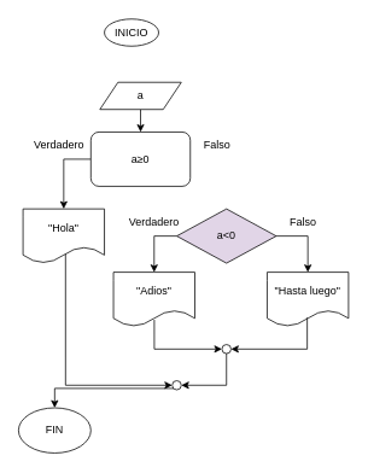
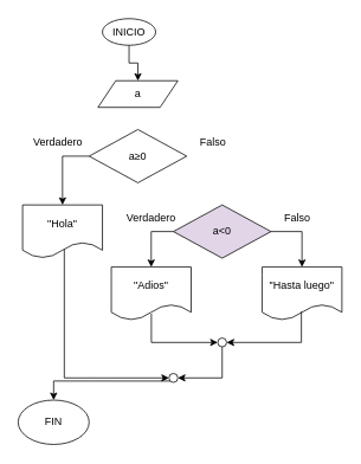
  <mxCell id="0" />
  <mxCell id="1" parent="0" />
+ <mxCell id="2" style="edgeStyle=orthogonalEdgeStyle;rounded=0;orthogonalLoop=1;jettySize=auto;html=1;exitX=0.5;exitY=1;exitDx=0;exitDy=0;entryX=0.5;entryY=0;entryDx=0;entryDy=0;" parent="1" source="3" target="8" edge="1"><mxGeometry relative="1" as="geometry" /></mxCell>
  <mxCell id="3" value="INICIO" style="ellipse;whiteSpace=wrap;html=1;" parent="1" vertex="1"><mxGeometry x="115" y="20" width="60" height="30" as="geometry" /></mxCell>
  <mxCell id="4" value="FIN" style="ellipse;whiteSpace=wrap;html=1;" parent="1" vertex="1"><mxGeometry x="20" y="450" width="80" height="50" as="geometry" /></mxCell>
  <mxCell id="5" style="edgeStyle=orthogonalEdgeStyle;rounded=0;orthogonalLoop=1;jettySize=auto;html=1;exitX=0;exitY=0.5;exitDx=0;exitDy=0;entryX=0.5;entryY=0;entryDx=0;entryDy=0;" parent="1" source="6" target="9" edge="1"><mxGeometry relative="1" as="geometry" /></mxCell>
- <mxCell id="6" value="a≥0" style="whiteSpace=wrap;html=1;rounded=1;" parent="1" vertex="1"><mxGeometry x="100" y="145" width="110" height="60" as="geometry" /></mxCell>
- <mxCell id="7" style="edgeStyle=orthogonalEdgeStyle;rounded=0;orthogonalLoop=1;jettySize=auto;html=1;exitX=0.5;exitY=1;exitDx=0;exitDy=0;entryX=0.5;entryY=0;entryDx=0;entryDy=0;" parent="1" source="8" target="6" edge="1"><mxGeometry relative="1" as="geometry" /></mxCell>
+ <mxCell id="6" value="a≥0" style="rhombus;whiteSpace=wrap;html=1;" parent="1" vertex="1"><mxGeometry x="100" y="145" width="110" height="60" as="geometry" /></mxCell>
  <mxCell id="8" value="a" style="shape=parallelogram;perimeter=parallelogramPerimeter;whiteSpace=wrap;html=1;fixedSize=1;" parent="1" vertex="1"><mxGeometry x="110" y="90" width="90" height="30" as="geometry" /></mxCell>
  <mxCell id="9" value="&quot;Hola&quot;" style="shape=document;whiteSpace=wrap;html=1;boundedLbl=1;" parent="1" vertex="1"><mxGeometry x="25" y="230" width="90" height="60" as="geometry" /></mxCell>
  <mxCell id="10" style="edgeStyle=orthogonalEdgeStyle;rounded=0;orthogonalLoop=1;jettySize=auto;html=1;exitX=0;exitY=1;exitDx=0;exitDy=0;entryX=0.5;entryY=0;entryDx=0;entryDy=0;" parent="1" source="12" target="4" edge="1"><mxGeometry relative="1" as="geometry" /></mxCell>
  <mxCell id="11" style="edgeStyle=orthogonalEdgeStyle;rounded=0;orthogonalLoop=1;jettySize=auto;html=1;exitX=0;exitY=0.5;exitDx=0;exitDy=0;entryX=0.522;entryY=0.833;entryDx=0;entryDy=0;entryPerimeter=0;startArrow=classic;startFill=1;endArrow=none;endFill=0;" parent="1" source="12" target="9" edge="1"><mxGeometry relative="1" as="geometry"><Array as="points"><mxPoint x="72" y="425" /></Array></mxGeometry></mxCell>
  <mxCell id="12" value="" style="ellipse;whiteSpace=wrap;html=1;aspect=fixed;" parent="1" vertex="1"><mxGeometry x="190" y="420" width="10" height="10" as="geometry" /></mxCell>
  <mxCell id="13" style="edgeStyle=orthogonalEdgeStyle;rounded=0;orthogonalLoop=1;jettySize=auto;html=1;exitX=0;exitY=0.5;exitDx=0;exitDy=0;entryX=0.5;entryY=0;entryDx=0;entryDy=0;" parent="1" source="15" target="18" edge="1"><mxGeometry relative="1" as="geometry" /></mxCell>
  <mxCell id="14" style="edgeStyle=orthogonalEdgeStyle;rounded=0;orthogonalLoop=1;jettySize=auto;html=1;exitX=1;exitY=0.5;exitDx=0;exitDy=0;entryX=0.5;entryY=0;entryDx=0;entryDy=0;" parent="1" source="15" target="19" edge="1"><mxGeometry relative="1" as="geometry" /></mxCell>
  <mxCell id="15" value="a&amp;lt;0" style="rhombus;whiteSpace=wrap;html=1;fillColor=#e1d5e7;" parent="1" vertex="1"><mxGeometry x="195" y="230" width="110" height="60" as="geometry" /></mxCell>
  <mxCell id="16" value="Verdadero" style="text;html=1;strokeColor=none;fillColor=none;align=center;verticalAlign=middle;whiteSpace=wrap;rounded=0;" parent="1" vertex="1"><mxGeometry x="35" y="145" width="60" height="30" as="geometry" /></mxCell>
  <mxCell id="17" value="Falso" style="text;html=1;strokeColor=none;fillColor=none;align=center;verticalAlign=middle;whiteSpace=wrap;rounded=0;" parent="1" vertex="1"><mxGeometry x="210" y="145" width="60" height="30" as="geometry" /></mxCell>
  <mxCell id="18" value="&quot;Adios&quot;" style="shape=document;whiteSpace=wrap;html=1;boundedLbl=1;" parent="1" vertex="1"><mxGeometry x="125" y="300" width="90" height="60" as="geometry" /></mxCell>
  <mxCell id="19" value="&quot;Hasta luego&quot;" style="shape=document;whiteSpace=wrap;html=1;boundedLbl=1;" parent="1" vertex="1"><mxGeometry x="295" y="300" width="90" height="60" as="geometry" /></mxCell>
  <mxCell id="20" style="edgeStyle=orthogonalEdgeStyle;rounded=0;orthogonalLoop=1;jettySize=auto;html=1;exitX=0;exitY=0.5;exitDx=0;exitDy=0;entryX=0.502;entryY=0.877;entryDx=0;entryDy=0;entryPerimeter=0;startArrow=classic;startFill=1;endArrow=none;endFill=0;" parent="1" source="23" target="18" edge="1"><mxGeometry relative="1" as="geometry" /></mxCell>
  <mxCell id="21" style="edgeStyle=orthogonalEdgeStyle;rounded=0;orthogonalLoop=1;jettySize=auto;html=1;exitX=1;exitY=0.5;exitDx=0;exitDy=0;entryX=0.492;entryY=0.837;entryDx=0;entryDy=0;entryPerimeter=0;startArrow=classic;startFill=1;endArrow=none;endFill=0;" parent="1" source="23" target="19" edge="1"><mxGeometry relative="1" as="geometry" /></mxCell>
  <mxCell id="22" style="edgeStyle=orthogonalEdgeStyle;rounded=0;orthogonalLoop=1;jettySize=auto;html=1;exitX=0.5;exitY=1;exitDx=0;exitDy=0;entryX=1;entryY=0.5;entryDx=0;entryDy=0;" parent="1" source="23" target="12" edge="1"><mxGeometry relative="1" as="geometry" /></mxCell>
  <mxCell id="23" value="" style="ellipse;whiteSpace=wrap;html=1;aspect=fixed;" parent="1" vertex="1"><mxGeometry x="245" y="380" width="10" height="10" as="geometry" /></mxCell>
  <mxCell id="24" value="Falso" style="text;html=1;strokeColor=none;fillColor=none;align=center;verticalAlign=middle;whiteSpace=wrap;rounded=0;" parent="1" vertex="1"><mxGeometry x="305" y="230" width="60" height="30" as="geometry" /></mxCell>
  <mxCell id="25" value="Verdadero" style="text;html=1;strokeColor=none;fillColor=none;align=center;verticalAlign=middle;whiteSpace=wrap;rounded=0;" parent="1" vertex="1"><mxGeometry x="140" y="230" width="60" height="30" as="geometry" /></mxCell>
